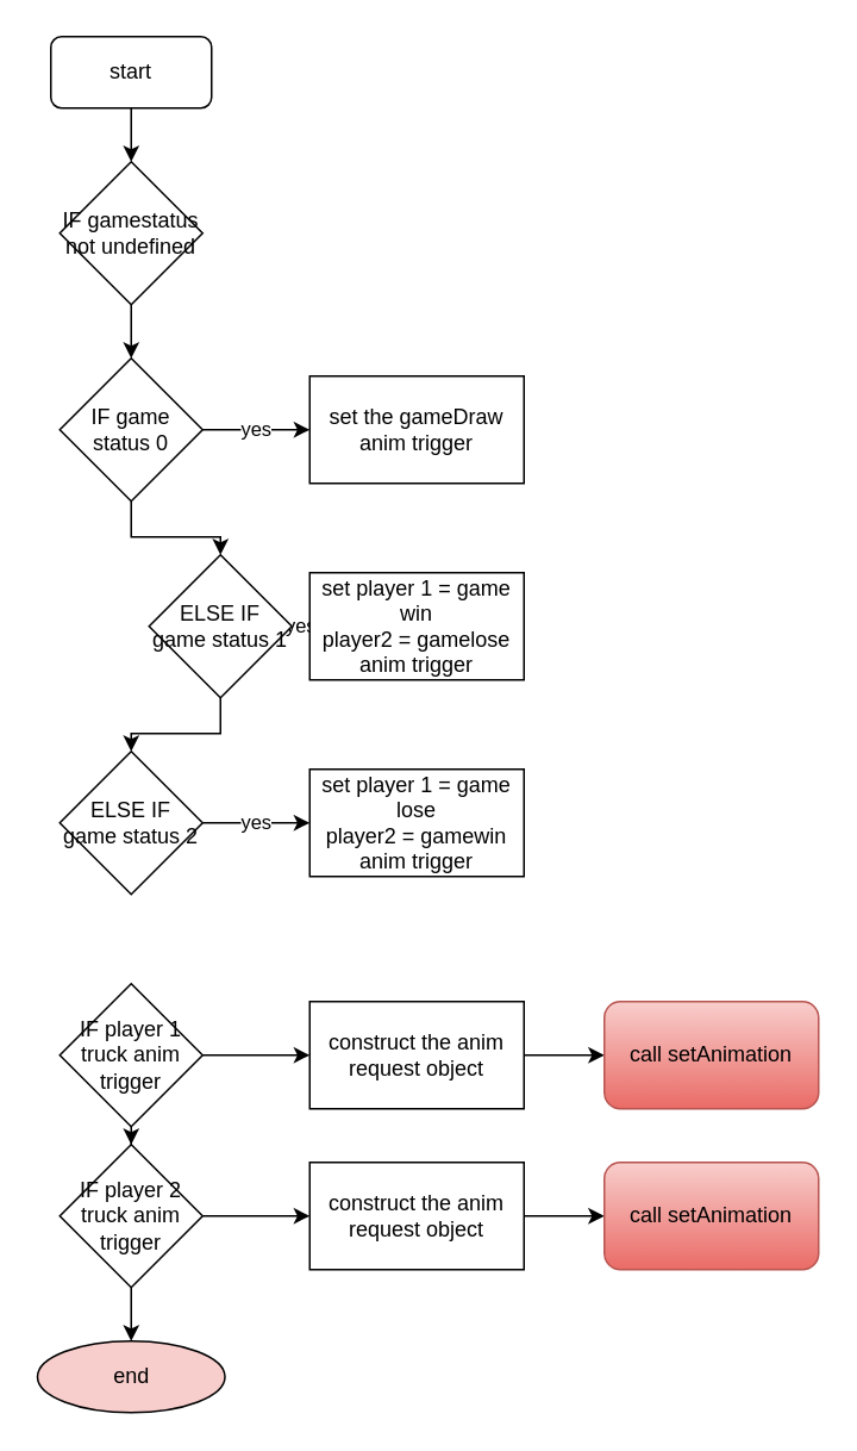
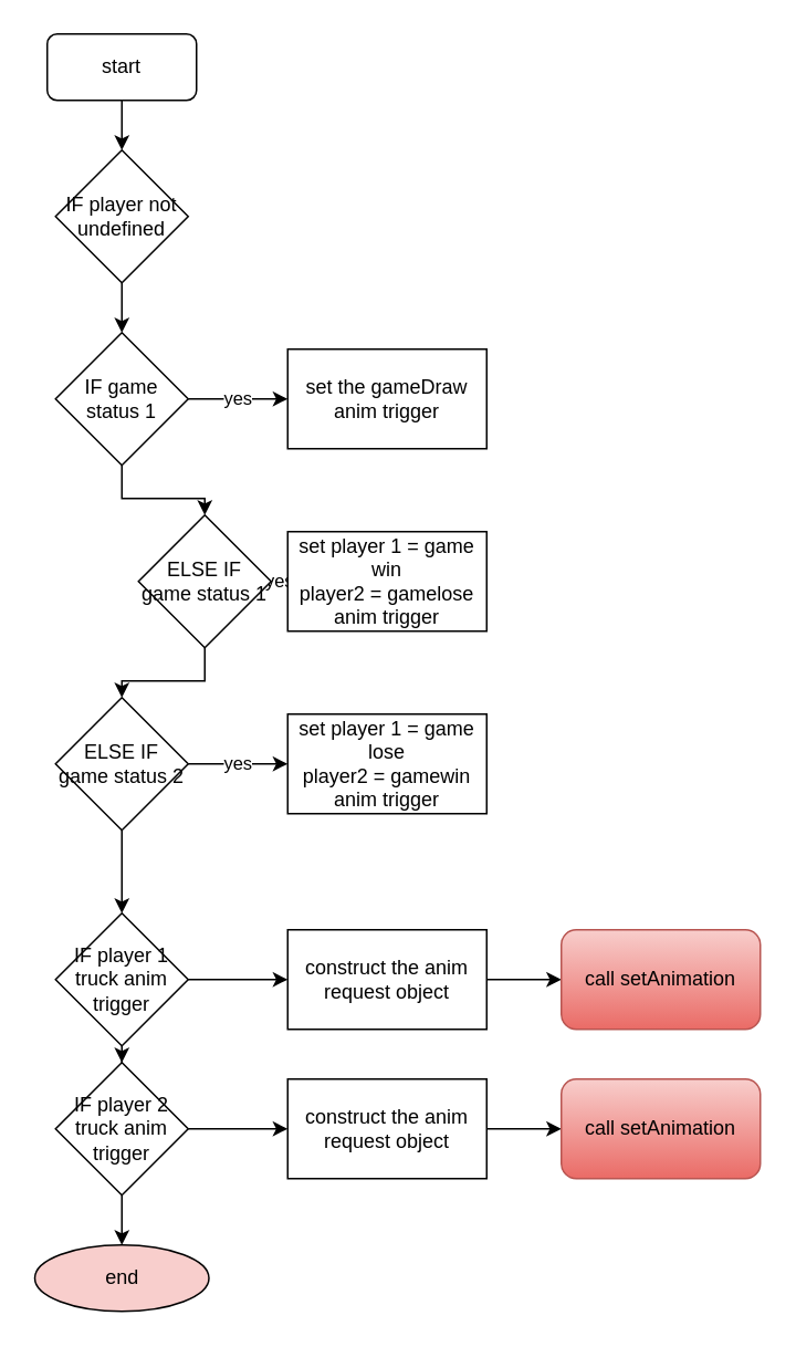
  <mxCell id="0" />
  <mxCell id="1" parent="0" />
  <mxCell id="2" value="" style="edgeStyle=orthogonalEdgeStyle;rounded=0;orthogonalLoop=1;jettySize=auto;html=1;" edge="1" parent="1" source="3" target="5"><mxGeometry relative="1" as="geometry" /></mxCell>
  <mxCell id="3" value="start" style="rounded=1;whiteSpace=wrap;html=1;" vertex="1" parent="1"><mxGeometry x="28" y="20" width="90" height="40" as="geometry" /></mxCell>
  <mxCell id="4" value="" style="edgeStyle=orthogonalEdgeStyle;rounded=0;orthogonalLoop=1;jettySize=auto;html=1;" edge="1" parent="1" source="5" target="8"><mxGeometry relative="1" as="geometry" /></mxCell>
- <mxCell id="5" value="IF gamestatus not undefined" style="rhombus;whiteSpace=wrap;html=1;" vertex="1" parent="1"><mxGeometry x="33" y="90" width="80" height="80" as="geometry" /></mxCell>
+ <mxCell id="5" value="IF player not undefined" style="rhombus;whiteSpace=wrap;html=1;" vertex="1" parent="1"><mxGeometry x="33" y="90" width="80" height="80" as="geometry" /></mxCell>
  <mxCell id="6" value="yes" style="edgeStyle=orthogonalEdgeStyle;rounded=0;orthogonalLoop=1;jettySize=auto;html=1;" edge="1" parent="1" source="8" target="9"><mxGeometry relative="1" as="geometry" /></mxCell>
  <mxCell id="7" value="" style="edgeStyle=orthogonalEdgeStyle;rounded=0;orthogonalLoop=1;jettySize=auto;html=1;" edge="1" parent="1" source="8" target="12"><mxGeometry relative="1" as="geometry" /></mxCell>
- <mxCell id="8" value="IF game status 0" style="rhombus;whiteSpace=wrap;html=1;" vertex="1" parent="1"><mxGeometry x="33" y="200" width="80" height="80" as="geometry" /></mxCell>
+ <mxCell id="8" value="IF game status 1" style="rhombus;whiteSpace=wrap;html=1;" vertex="1" parent="1"><mxGeometry x="33" y="200" width="80" height="80" as="geometry" /></mxCell>
  <mxCell id="9" value="set the gameDraw anim trigger" style="whiteSpace=wrap;html=1;" vertex="1" parent="1"><mxGeometry x="173" y="210" width="120" height="60" as="geometry" /></mxCell>
  <mxCell id="10" value="yes" style="edgeStyle=orthogonalEdgeStyle;rounded=0;orthogonalLoop=1;jettySize=auto;html=1;" edge="1" parent="1" source="12" target="13"><mxGeometry relative="1" as="geometry" /></mxCell>
  <mxCell id="11" value="" style="edgeStyle=orthogonalEdgeStyle;rounded=0;orthogonalLoop=1;jettySize=auto;html=1;" edge="1" parent="1" source="12" target="16"><mxGeometry relative="1" as="geometry" /></mxCell>
  <mxCell id="12" value="ELSE IF game status 1" style="rhombus;whiteSpace=wrap;html=1;" vertex="1" parent="1"><mxGeometry x="83" y="310" width="80" height="80" as="geometry" /></mxCell>
  <mxCell id="13" value="set player 1 = game win&lt;br&gt;player2 = gamelose anim trigger" style="whiteSpace=wrap;html=1;" vertex="1" parent="1"><mxGeometry x="173" y="320" width="120" height="60" as="geometry" /></mxCell>
  <mxCell id="14" value="yes" style="edgeStyle=orthogonalEdgeStyle;rounded=0;orthogonalLoop=1;jettySize=auto;html=1;" edge="1" parent="1" source="16" target="17"><mxGeometry relative="1" as="geometry" /></mxCell>
+ <mxCell id="15" value="" style="edgeStyle=orthogonalEdgeStyle;rounded=0;orthogonalLoop=1;jettySize=auto;html=1;" edge="1" parent="1" source="16" target="20"><mxGeometry relative="1" as="geometry" /></mxCell>
  <mxCell id="16" value="ELSE IF game status 2" style="rhombus;whiteSpace=wrap;html=1;" vertex="1" parent="1"><mxGeometry x="33" y="420" width="80" height="80" as="geometry" /></mxCell>
  <mxCell id="17" value="set player 1 = game lose&lt;br&gt;player2 = gamewin anim trigger" style="whiteSpace=wrap;html=1;" vertex="1" parent="1"><mxGeometry x="173" y="430" width="120" height="60" as="geometry" /></mxCell>
  <mxCell id="18" value="" style="edgeStyle=orthogonalEdgeStyle;rounded=0;orthogonalLoop=1;jettySize=auto;html=1;" edge="1" parent="1" source="20" target="22"><mxGeometry relative="1" as="geometry" /></mxCell>
  <mxCell id="19" value="" style="edgeStyle=orthogonalEdgeStyle;rounded=0;orthogonalLoop=1;jettySize=auto;html=1;" edge="1" parent="1" source="20" target="26"><mxGeometry relative="1" as="geometry" /></mxCell>
  <mxCell id="20" value="IF player 1 truck anim trigger" style="rhombus;whiteSpace=wrap;html=1;" vertex="1" parent="1"><mxGeometry x="33" y="550" width="80" height="80" as="geometry" /></mxCell>
  <mxCell id="21" value="" style="edgeStyle=orthogonalEdgeStyle;rounded=0;orthogonalLoop=1;jettySize=auto;html=1;" edge="1" parent="1" source="22" target="23"><mxGeometry relative="1" as="geometry" /></mxCell>
  <mxCell id="22" value="construct the anim request object" style="whiteSpace=wrap;html=1;" vertex="1" parent="1"><mxGeometry x="173" y="560" width="120" height="60" as="geometry" /></mxCell>
  <mxCell id="23" value="call&amp;nbsp;setAnimation" style="rounded=1;whiteSpace=wrap;html=1;fillColor=#f8cecc;gradientColor=#ea6b66;strokeColor=#b85450;" vertex="1" parent="1"><mxGeometry x="338" y="560" width="120" height="60" as="geometry" /></mxCell>
  <mxCell id="24" value="" style="edgeStyle=orthogonalEdgeStyle;rounded=0;orthogonalLoop=1;jettySize=auto;html=1;" edge="1" parent="1" source="26" target="28"><mxGeometry relative="1" as="geometry" /></mxCell>
  <mxCell id="25" value="" style="edgeStyle=orthogonalEdgeStyle;rounded=0;orthogonalLoop=1;jettySize=auto;html=1;" edge="1" parent="1" source="26" target="30"><mxGeometry relative="1" as="geometry" /></mxCell>
  <mxCell id="26" value="IF player 2 truck anim trigger" style="rhombus;whiteSpace=wrap;html=1;" vertex="1" parent="1"><mxGeometry x="33" y="640" width="80" height="80" as="geometry" /></mxCell>
  <mxCell id="27" value="" style="edgeStyle=orthogonalEdgeStyle;rounded=0;orthogonalLoop=1;jettySize=auto;html=1;" edge="1" parent="1" source="28" target="29"><mxGeometry relative="1" as="geometry" /></mxCell>
  <mxCell id="28" value="construct the anim request object" style="whiteSpace=wrap;html=1;" vertex="1" parent="1"><mxGeometry x="173" y="650" width="120" height="60" as="geometry" /></mxCell>
  <mxCell id="29" value="call&amp;nbsp;setAnimation" style="rounded=1;whiteSpace=wrap;html=1;fillColor=#f8cecc;gradientColor=#ea6b66;strokeColor=#b85450;" vertex="1" parent="1"><mxGeometry x="338" y="650" width="120" height="60" as="geometry" /></mxCell>
  <mxCell id="30" value="end" style="ellipse;whiteSpace=wrap;html=1;fillColor=#f8cecc;" vertex="1" parent="1"><mxGeometry x="20.5" y="750" width="105" height="40" as="geometry" /></mxCell>
